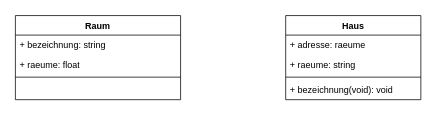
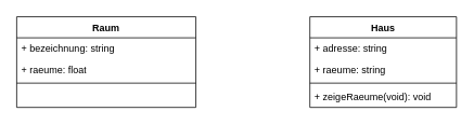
  <mxCell id="0" />
  <mxCell id="1" parent="0" />
  <mxCell id="2" value="Raum" style="swimlane;fontStyle=1;align=center;verticalAlign=top;childLayout=stackLayout;horizontal=1;startSize=26;horizontalStack=0;resizeParent=1;resizeParentMax=0;resizeLast=0;collapsible=1;marginBottom=0;whiteSpace=wrap;html=1;" vertex="1" parent="1"><mxGeometry x="20" y="20" width="220" height="112" as="geometry" /></mxCell>
  <mxCell id="3" value="+ bezeichnung: string" style="text;strokeColor=none;fillColor=none;align=left;verticalAlign=top;spacingLeft=4;spacingRight=4;overflow=hidden;rotatable=0;points=[[0,0.5],[1,0.5]];portConstraint=eastwest;whiteSpace=wrap;html=1;" vertex="1" parent="2"><mxGeometry y="26" width="220" height="26" as="geometry" /></mxCell>
  <mxCell id="4" value="+ raeume: float" style="text;strokeColor=none;fillColor=none;align=left;verticalAlign=top;spacingLeft=4;spacingRight=4;overflow=hidden;rotatable=0;points=[[0,0.5],[1,0.5]];portConstraint=eastwest;whiteSpace=wrap;html=1;" vertex="1" parent="2"><mxGeometry y="52" width="220" height="26" as="geometry" /></mxCell>
  <mxCell id="5" value="" style="line;strokeWidth=1;fillColor=none;align=left;verticalAlign=middle;spacingTop=-1;spacingLeft=3;spacingRight=3;rotatable=0;labelPosition=right;points=[];portConstraint=eastwest;strokeColor=inherit;" vertex="1" parent="2"><mxGeometry y="78" width="220" height="8" as="geometry" /></mxCell>
  <mxCell id="6" value="&amp;nbsp;" style="text;strokeColor=none;fillColor=none;align=left;verticalAlign=top;spacingLeft=4;spacingRight=4;overflow=hidden;rotatable=0;points=[[0,0.5],[1,0.5]];portConstraint=eastwest;whiteSpace=wrap;html=1;" vertex="1" parent="2"><mxGeometry y="86" width="220" height="26" as="geometry" /></mxCell>
  <mxCell id="7" value="Haus" style="swimlane;fontStyle=1;align=center;verticalAlign=top;childLayout=stackLayout;horizontal=1;startSize=26;horizontalStack=0;resizeParent=1;resizeParentMax=0;resizeLast=0;collapsible=1;marginBottom=0;whiteSpace=wrap;html=1;" vertex="1" parent="1"><mxGeometry x="380" y="20" width="180" height="112" as="geometry" /></mxCell>
- <mxCell id="8" value="+ adresse: raeume" style="text;strokeColor=none;fillColor=none;align=left;verticalAlign=top;spacingLeft=4;spacingRight=4;overflow=hidden;rotatable=0;points=[[0,0.5],[1,0.5]];portConstraint=eastwest;whiteSpace=wrap;html=1;" vertex="1" parent="7"><mxGeometry y="26" width="180" height="26" as="geometry" /></mxCell>
+ <mxCell id="8" value="+ adresse: string" style="text;strokeColor=none;fillColor=none;align=left;verticalAlign=top;spacingLeft=4;spacingRight=4;overflow=hidden;rotatable=0;points=[[0,0.5],[1,0.5]];portConstraint=eastwest;whiteSpace=wrap;html=1;" vertex="1" parent="7"><mxGeometry y="26" width="180" height="26" as="geometry" /></mxCell>
  <mxCell id="9" value="+ raeume: string" style="text;strokeColor=none;fillColor=none;align=left;verticalAlign=top;spacingLeft=4;spacingRight=4;overflow=hidden;rotatable=0;points=[[0,0.5],[1,0.5]];portConstraint=eastwest;whiteSpace=wrap;html=1;" vertex="1" parent="7"><mxGeometry y="52" width="180" height="26" as="geometry" /></mxCell>
  <mxCell id="10" value="" style="line;strokeWidth=1;fillColor=none;align=left;verticalAlign=middle;spacingTop=-1;spacingLeft=3;spacingRight=3;rotatable=0;labelPosition=right;points=[];portConstraint=eastwest;strokeColor=inherit;" vertex="1" parent="7"><mxGeometry y="78" width="180" height="8" as="geometry" /></mxCell>
- <mxCell id="11" value="+ bezeichnung(void): void" style="text;strokeColor=none;fillColor=none;align=left;verticalAlign=top;spacingLeft=4;spacingRight=4;overflow=hidden;rotatable=0;points=[[0,0.5],[1,0.5]];portConstraint=eastwest;whiteSpace=wrap;html=1;" vertex="1" parent="7"><mxGeometry y="86" width="180" height="26" as="geometry" /></mxCell>
+ <mxCell id="11" value="+ zeigeRaeume(void): void" style="text;strokeColor=none;fillColor=none;align=left;verticalAlign=top;spacingLeft=4;spacingRight=4;overflow=hidden;rotatable=0;points=[[0,0.5],[1,0.5]];portConstraint=eastwest;whiteSpace=wrap;html=1;" vertex="1" parent="7"><mxGeometry y="86" width="180" height="26" as="geometry" /></mxCell>
